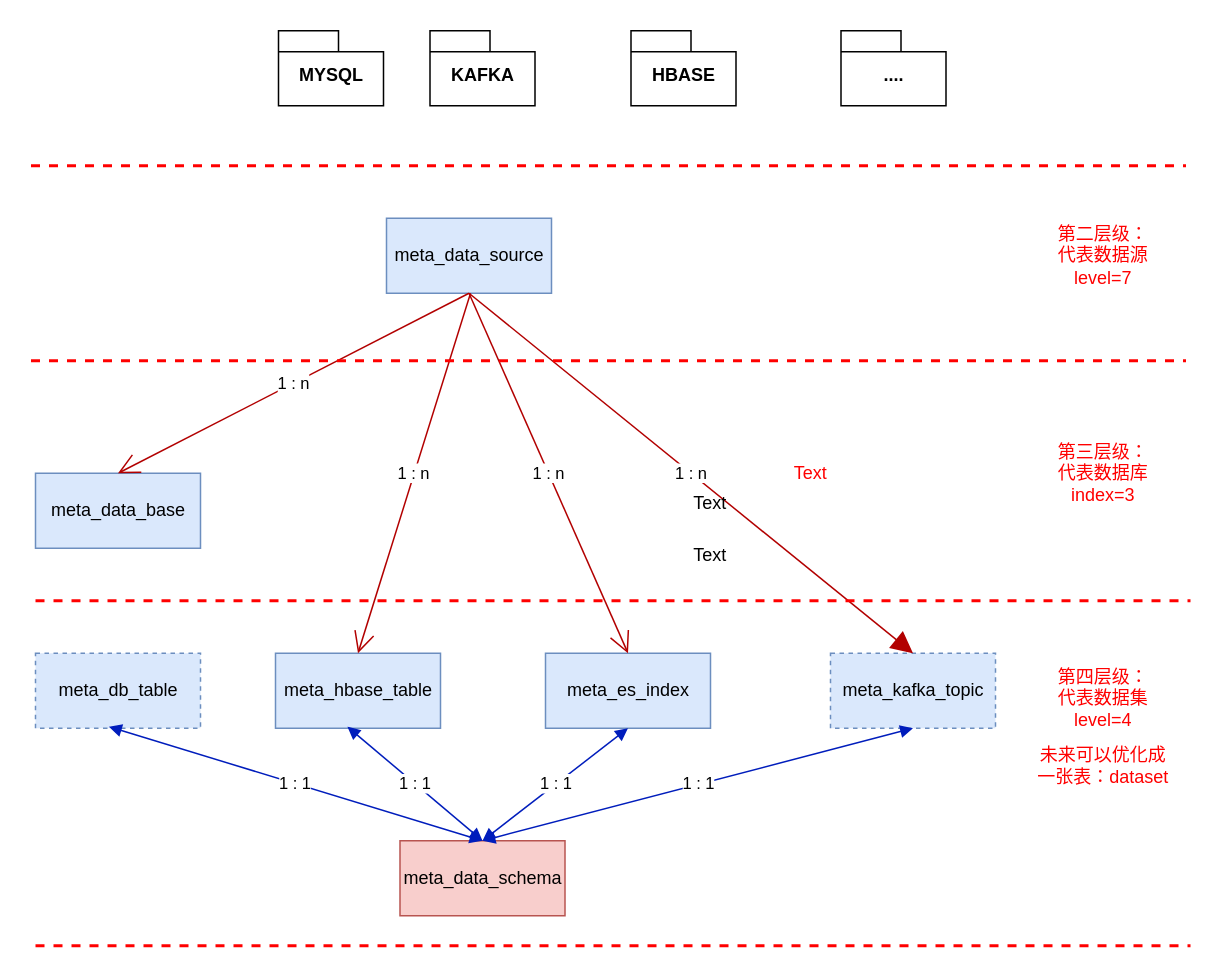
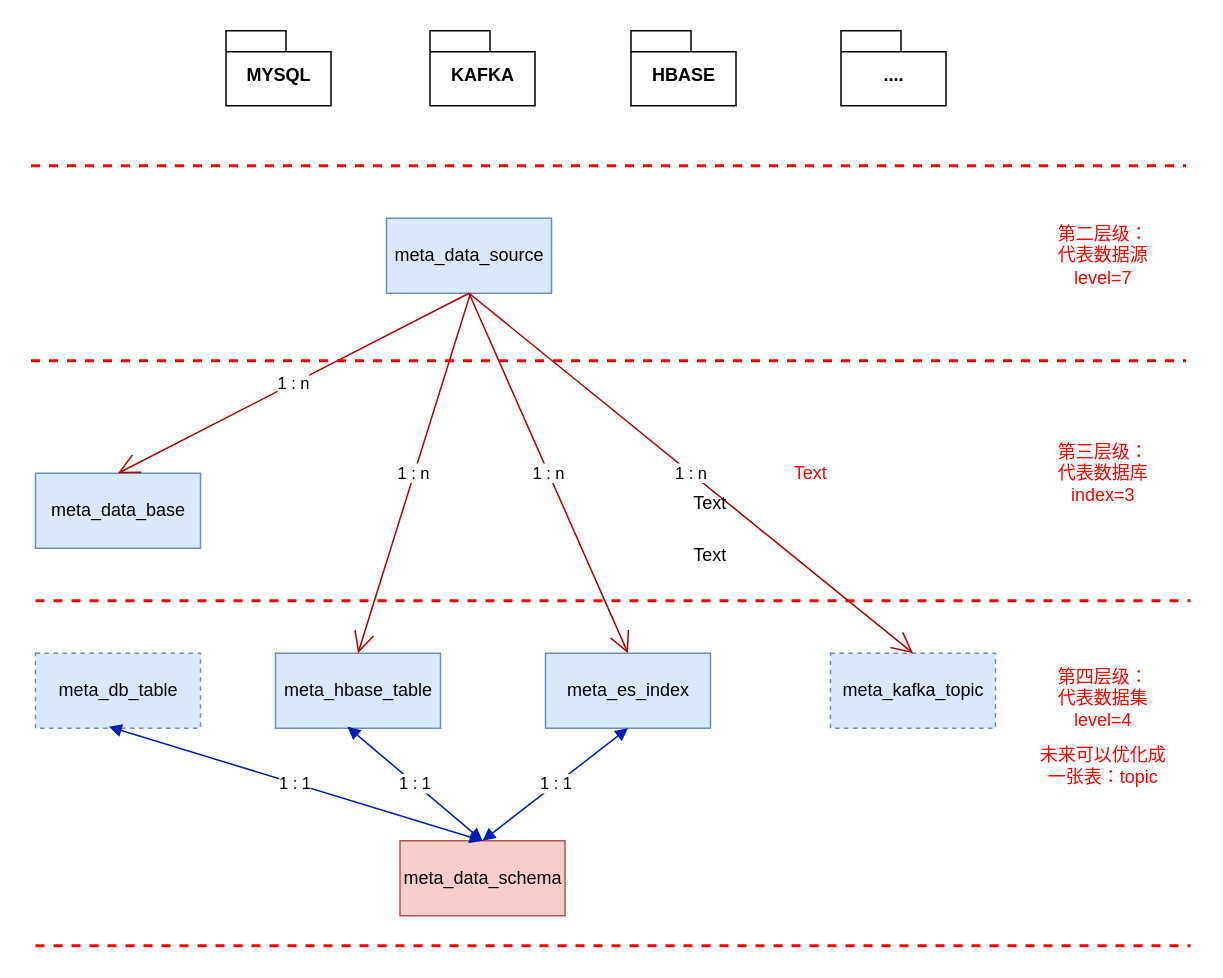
  <mxCell id="0" />
  <mxCell id="1" parent="0" />
  <mxCell id="2" value="meta_data_schema" style="html=1;fillColor=#f8cecc;strokeColor=#b85450;" parent="1" vertex="1"><mxGeometry x="266" y="560" width="110" height="50" as="geometry" /></mxCell>
  <mxCell id="3" value="meta_data_source" style="html=1;fillColor=#dae8fc;strokeColor=#6c8ebf;" parent="1" vertex="1"><mxGeometry x="257" y="145" width="110" height="50" as="geometry" /></mxCell>
  <mxCell id="4" value="meta_data_base" style="html=1;fillColor=#dae8fc;strokeColor=#6c8ebf;" parent="1" vertex="1"><mxGeometry x="23" y="315" width="110" height="50" as="geometry" /></mxCell>
  <mxCell id="5" value="meta_db_table" style="html=1;fillColor=#dae8fc;strokeColor=#6c8ebf;dashed=1;" parent="1" vertex="1"><mxGeometry x="23" y="435" width="110" height="50" as="geometry" /></mxCell>
  <mxCell id="6" value="meta_hbase_table" style="html=1;fillColor=#dae8fc;strokeColor=#6c8ebf;" parent="1" vertex="1"><mxGeometry x="183" y="435" width="110" height="50" as="geometry" /></mxCell>
  <mxCell id="7" value="meta_es_index" style="html=1;fillColor=#dae8fc;strokeColor=#6c8ebf;" parent="1" vertex="1"><mxGeometry x="363" y="435" width="110" height="50" as="geometry" /></mxCell>
  <mxCell id="8" value="meta_kafka_topic" style="html=1;fillColor=#dae8fc;strokeColor=#6c8ebf;dashed=1;" parent="1" vertex="1"><mxGeometry x="553" y="435" width="110" height="50" as="geometry" /></mxCell>
  <mxCell id="9" value="1 : n" style="endArrow=open;endFill=1;endSize=12;html=1;rounded=0;exitX=0.5;exitY=1;exitDx=0;exitDy=0;entryX=0.5;entryY=0;entryDx=0;entryDy=0;fillColor=#e51400;strokeColor=#B20000;" parent="1" source="3" target="4" edge="1"><mxGeometry width="160" relative="1" as="geometry"><mxPoint x="293" y="275" as="sourcePoint" /><mxPoint x="453" y="275" as="targetPoint" /></mxGeometry></mxCell>
  <mxCell id="10" value="1 : n" style="endArrow=open;endFill=1;endSize=12;html=1;rounded=0;entryX=0.5;entryY=0;entryDx=0;entryDy=0;fillColor=#e51400;strokeColor=#B20000;" parent="1" target="6" edge="1"><mxGeometry width="160" relative="1" as="geometry"><mxPoint x="313" y="195" as="sourcePoint" /><mxPoint x="88" y="325" as="targetPoint" /></mxGeometry></mxCell>
  <mxCell id="11" value="1 : n" style="endArrow=open;endFill=1;endSize=12;html=1;rounded=0;entryX=0.5;entryY=0;entryDx=0;entryDy=0;fillColor=#e51400;strokeColor=#B20000;exitX=0.5;exitY=1;exitDx=0;exitDy=0;" parent="1" source="3" target="7" edge="1"><mxGeometry width="160" relative="1" as="geometry"><mxPoint x="323" y="205" as="sourcePoint" /><mxPoint x="248" y="445" as="targetPoint" /></mxGeometry></mxCell>
- <mxCell id="12" value="1 : n" style="endArrow=block;endFill=1;endSize=12;html=1;rounded=0;entryX=0.5;entryY=0;entryDx=0;entryDy=0;fillColor=#e51400;strokeColor=#B20000;exitX=0.5;exitY=1;exitDx=0;exitDy=0;" parent="1" source="3" target="8" edge="1"><mxGeometry width="160" relative="1" as="geometry"><mxPoint x="333" y="215" as="sourcePoint" /><mxPoint x="258" y="455" as="targetPoint" /></mxGeometry></mxCell>
+ <mxCell id="12" value="1 : n" style="endArrow=open;endFill=1;endSize=12;html=1;rounded=0;entryX=0.5;entryY=0;entryDx=0;entryDy=0;fillColor=#e51400;strokeColor=#B20000;exitX=0.5;exitY=1;exitDx=0;exitDy=0;" parent="1" source="3" target="8" edge="1"><mxGeometry width="160" relative="1" as="geometry"><mxPoint x="333" y="215" as="sourcePoint" /><mxPoint x="258" y="455" as="targetPoint" /></mxGeometry></mxCell>
  <mxCell id="13" value="1 : 1" style="endArrow=block;startArrow=block;endFill=1;startFill=1;html=1;rounded=0;fillColor=#0050ef;strokeColor=#001DBC;entryX=0.5;entryY=0;entryDx=0;entryDy=0;exitX=0.445;exitY=0.98;exitDx=0;exitDy=0;exitPerimeter=0;" parent="1" source="5" target="2" edge="1"><mxGeometry width="160" relative="1" as="geometry"><mxPoint x="53" y="545" as="sourcePoint" /><mxPoint x="213" y="545" as="targetPoint" /></mxGeometry></mxCell>
- <mxCell id="14" value="1 : 1" style="endArrow=block;startArrow=block;endFill=1;startFill=1;html=1;rounded=0;fillColor=#0050ef;strokeColor=#001DBC;entryX=0.5;entryY=0;entryDx=0;entryDy=0;exitX=0.5;exitY=1;exitDx=0;exitDy=0;" parent="1" source="8" target="2" edge="1"><mxGeometry width="160" relative="1" as="geometry"><mxPoint x="81.95" y="494" as="sourcePoint" /><mxPoint x="322" y="661" as="targetPoint" /></mxGeometry></mxCell>
  <mxCell id="15" value="1 : 1" style="endArrow=block;startArrow=block;endFill=1;startFill=1;html=1;rounded=0;fillColor=#0050ef;strokeColor=#001DBC;entryX=0.5;entryY=0;entryDx=0;entryDy=0;exitX=0.5;exitY=1;exitDx=0;exitDy=0;" parent="1" source="7" target="2" edge="1"><mxGeometry width="160" relative="1" as="geometry"><mxPoint x="91.95" y="504" as="sourcePoint" /><mxPoint x="332" y="671" as="targetPoint" /></mxGeometry></mxCell>
  <mxCell id="16" value="1 : 1" style="endArrow=block;startArrow=block;endFill=1;startFill=1;html=1;rounded=0;fillColor=#0050ef;strokeColor=#001DBC;exitX=0.436;exitY=0.98;exitDx=0;exitDy=0;exitPerimeter=0;entryX=0.5;entryY=0;entryDx=0;entryDy=0;" parent="1" source="6" target="2" edge="1"><mxGeometry width="160" relative="1" as="geometry"><mxPoint x="101.95" y="514" as="sourcePoint" /><mxPoint x="313" y="655" as="targetPoint" /></mxGeometry></mxCell>
  <mxCell id="17" value="Text" style="text;html=1;strokeColor=none;fillColor=none;align=center;verticalAlign=middle;whiteSpace=wrap;rounded=0;" parent="1" vertex="1"><mxGeometry x="443" y="355" width="60" height="30" as="geometry" /></mxCell>
- <mxCell id="18" value="MYSQL" style="shape=folder;fontStyle=1;spacingTop=10;tabWidth=40;tabHeight=14;tabPosition=left;html=1;" parent="1" vertex="1"><mxGeometry x="185" y="20" width="70" height="50" as="geometry" /></mxCell>
+ <mxCell id="18" value="MYSQL" style="shape=folder;fontStyle=1;spacingTop=10;tabWidth=40;tabHeight=14;tabPosition=left;html=1;" parent="1" vertex="1"><mxGeometry x="150" y="20" width="70" height="50" as="geometry" /></mxCell>
  <mxCell id="19" value="KAFKA" style="shape=folder;fontStyle=1;spacingTop=10;tabWidth=40;tabHeight=14;tabPosition=left;html=1;" parent="1" vertex="1"><mxGeometry x="286" y="20" width="70" height="50" as="geometry" /></mxCell>
  <mxCell id="20" value="HBASE" style="shape=folder;fontStyle=1;spacingTop=10;tabWidth=40;tabHeight=14;tabPosition=left;html=1;" parent="1" vertex="1"><mxGeometry x="420" y="20" width="70" height="50" as="geometry" /></mxCell>
  <mxCell id="21" value="...." style="shape=folder;fontStyle=1;spacingTop=10;tabWidth=40;tabHeight=14;tabPosition=left;html=1;" parent="1" vertex="1"><mxGeometry x="560" y="20" width="70" height="50" as="geometry" /></mxCell>
  <mxCell id="22" value="Text" style="text;html=1;strokeColor=none;fillColor=none;align=center;verticalAlign=middle;whiteSpace=wrap;rounded=0;" parent="1" vertex="1"><mxGeometry x="443" y="320" width="60" height="30" as="geometry" /></mxCell>
  <mxCell id="23" value="" style="endArrow=none;dashed=1;html=1;rounded=0;fillColor=#e51400;strokeColor=#FF0000;strokeWidth=2;" parent="1" edge="1"><mxGeometry width="50" height="50" relative="1" as="geometry"><mxPoint x="20" y="110" as="sourcePoint" /><mxPoint x="790" y="110" as="targetPoint" /></mxGeometry></mxCell>
  <mxCell id="24" value="" style="endArrow=none;dashed=1;html=1;rounded=0;fillColor=#e51400;strokeColor=#FF0000;strokeWidth=2;" parent="1" edge="1"><mxGeometry width="50" height="50" relative="1" as="geometry"><mxPoint x="20" y="240" as="sourcePoint" /><mxPoint x="790" y="240" as="targetPoint" /></mxGeometry></mxCell>
  <mxCell id="25" value="第二层级：&lt;br&gt;代表数据源&lt;br&gt;level=7" style="text;html=1;strokeColor=none;fillColor=none;align=center;verticalAlign=middle;whiteSpace=wrap;rounded=0;fontColor=#FF0000;" parent="1" vertex="1"><mxGeometry x="690" y="145" width="90" height="50" as="geometry" /></mxCell>
  <mxCell id="26" value="" style="endArrow=none;dashed=1;html=1;rounded=0;fillColor=#e51400;strokeColor=#FF0000;strokeWidth=2;" parent="1" edge="1"><mxGeometry width="50" height="50" relative="1" as="geometry"><mxPoint x="23" y="630" as="sourcePoint" /><mxPoint x="793" y="630" as="targetPoint" /></mxGeometry></mxCell>
  <mxCell id="27" value="" style="endArrow=none;dashed=1;html=1;rounded=0;fillColor=#e51400;strokeColor=#FF0000;strokeWidth=2;" parent="1" edge="1"><mxGeometry width="50" height="50" relative="1" as="geometry"><mxPoint x="23" y="400" as="sourcePoint" /><mxPoint x="793" y="400" as="targetPoint" /></mxGeometry></mxCell>
  <mxCell id="28" value="第三层级：&lt;br&gt;代表数据库&lt;br&gt;index=3" style="text;html=1;strokeColor=none;fillColor=none;align=center;verticalAlign=middle;whiteSpace=wrap;rounded=0;fontColor=#FF0000;" parent="1" vertex="1"><mxGeometry x="690" y="290" width="90" height="50" as="geometry" /></mxCell>
  <mxCell id="29" value="第四层级：&lt;br&gt;代表数据集&lt;br&gt;level=4" style="text;html=1;strokeColor=none;fillColor=none;align=center;verticalAlign=middle;whiteSpace=wrap;rounded=0;fontColor=#FF0000;" parent="1" vertex="1"><mxGeometry x="690" y="440" width="90" height="50" as="geometry" /></mxCell>
  <mxCell id="30" value="Text" style="text;html=1;strokeColor=none;fillColor=none;align=center;verticalAlign=middle;whiteSpace=wrap;rounded=0;fontColor=#FF0000;" parent="1" vertex="1"><mxGeometry x="510" y="300" width="60" height="30" as="geometry" /></mxCell>
- <mxCell id="31" value="未来可以优化成一张表：dataset" style="text;html=1;align=center;verticalAlign=middle;whiteSpace=wrap;rounded=0;fontColor=#FF0000;" vertex="1" parent="1"><mxGeometry x="690" y="485" width="90" height="50" as="geometry" /></mxCell>
+ <mxCell id="31" value="未来可以优化成一张表：topic" style="text;html=1;align=center;verticalAlign=middle;whiteSpace=wrap;rounded=0;fontColor=#FF0000;" vertex="1" parent="1"><mxGeometry x="690" y="485" width="90" height="50" as="geometry" /></mxCell>
